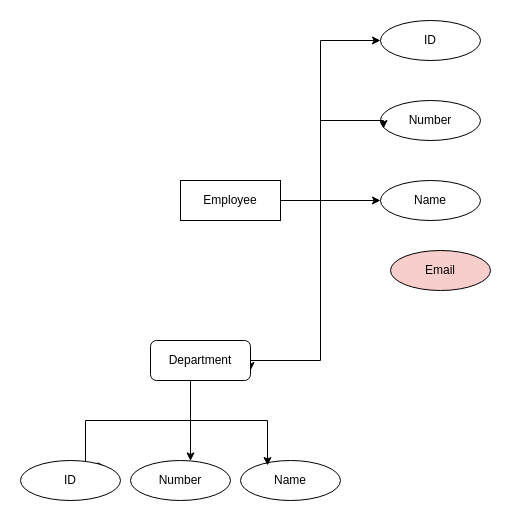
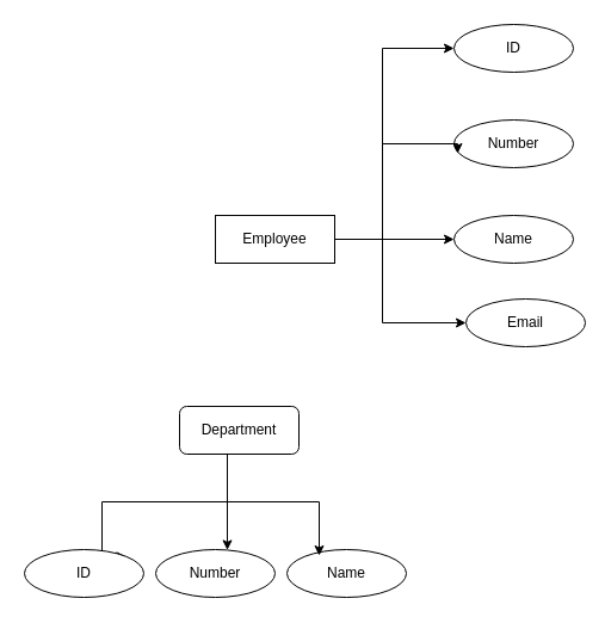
  <mxCell id="0" />
  <mxCell id="1" parent="0" />
  <mxCell id="2" style="edgeStyle=orthogonalEdgeStyle;rounded=0;orthogonalLoop=1;jettySize=auto;html=1;exitX=1;exitY=0.5;exitDx=0;exitDy=0;entryX=0;entryY=0.5;entryDx=0;entryDy=0;" edge="1" parent="1" source="6" target="12"><mxGeometry relative="1" as="geometry"><mxPoint x="147.68" y="115.86" as="sourcePoint" /><mxPoint x="312" y="116" as="targetPoint" /><Array as="points"><mxPoint x="320" y="200" /><mxPoint x="320" y="40" /></Array></mxGeometry></mxCell>
  <mxCell id="3" style="edgeStyle=orthogonalEdgeStyle;rounded=0;orthogonalLoop=1;jettySize=auto;html=1;" edge="1" parent="1" source="6" target="13"><mxGeometry relative="1" as="geometry" /></mxCell>
- <mxCell id="5" style="edgeStyle=orthogonalEdgeStyle;rounded=0;orthogonalLoop=1;jettySize=auto;html=1;entryX=1;entryY=0.75;entryDx=0;entryDy=0;" edge="1" parent="1" source="6" target="9"><mxGeometry relative="1" as="geometry"><Array as="points"><mxPoint x="320" y="200" /><mxPoint x="320" y="360" /><mxPoint x="250" y="360" /></Array></mxGeometry></mxCell>
+ <mxCell id="4" style="edgeStyle=orthogonalEdgeStyle;rounded=0;orthogonalLoop=1;jettySize=auto;html=1;entryX=0;entryY=0.5;entryDx=0;entryDy=0;" edge="1" parent="1" source="6" target="10"><mxGeometry relative="1" as="geometry"><Array as="points"><mxPoint x="320" y="200" /><mxPoint x="320" y="270" /></Array></mxGeometry></mxCell>
  <mxCell id="6" value="Employee" style="whiteSpace=wrap;html=1;align=center;" vertex="1" parent="1"><mxGeometry x="180" y="180" width="100" height="40" as="geometry" /></mxCell>
  <mxCell id="7" style="edgeStyle=orthogonalEdgeStyle;rounded=0;orthogonalLoop=1;jettySize=auto;html=1;" edge="1" parent="1" source="9" target="15"><mxGeometry relative="1" as="geometry"><Array as="points"><mxPoint x="190" y="420" /><mxPoint x="190" y="420" /></Array></mxGeometry></mxCell>
  <mxCell id="8" style="edgeStyle=orthogonalEdgeStyle;rounded=0;orthogonalLoop=1;jettySize=auto;html=1;entryX=1;entryY=0;entryDx=0;entryDy=0;" edge="1" parent="1" source="9" target="16"><mxGeometry relative="1" as="geometry"><Array as="points"><mxPoint x="190" y="420" /><mxPoint x="85" y="420" /><mxPoint x="85" y="466" /></Array></mxGeometry></mxCell>
  <mxCell id="9" value="Department" style="whiteSpace=wrap;html=1;align=center;rounded=1;" vertex="1" parent="1"><mxGeometry x="150" y="340" width="100" height="40" as="geometry" /></mxCell>
- <mxCell id="10" value="Email" style="ellipse;whiteSpace=wrap;html=1;align=center;fillColor=#f8cecc;" vertex="1" parent="1"><mxGeometry x="390" y="250" width="100" height="40" as="geometry" /></mxCell>
+ <mxCell id="10" value="Email" style="ellipse;whiteSpace=wrap;html=1;align=center;" vertex="1" parent="1"><mxGeometry x="390" y="250" width="100" height="40" as="geometry" /></mxCell>
  <mxCell id="11" value="Number" style="ellipse;whiteSpace=wrap;html=1;align=center;" vertex="1" parent="1"><mxGeometry x="380" y="100" width="100" height="40" as="geometry" /></mxCell>
  <mxCell id="12" value="ID" style="ellipse;whiteSpace=wrap;html=1;align=center;" vertex="1" parent="1"><mxGeometry x="380" y="20" width="100" height="40" as="geometry" /></mxCell>
  <mxCell id="13" value="Name" style="ellipse;whiteSpace=wrap;html=1;align=center;" vertex="1" parent="1"><mxGeometry x="380" y="180" width="100" height="40" as="geometry" /></mxCell>
  <mxCell id="14" style="edgeStyle=orthogonalEdgeStyle;rounded=0;orthogonalLoop=1;jettySize=auto;html=1;entryX=0.03;entryY=0.7;entryDx=0;entryDy=0;entryPerimeter=0;" edge="1" parent="1" source="6" target="11"><mxGeometry relative="1" as="geometry"><Array as="points"><mxPoint x="320" y="200" /><mxPoint x="320" y="120" /><mxPoint x="383" y="120" /></Array></mxGeometry></mxCell>
  <mxCell id="15" value="Number" style="ellipse;whiteSpace=wrap;html=1;align=center;" vertex="1" parent="1"><mxGeometry x="130" y="460" width="100" height="40" as="geometry" /></mxCell>
  <mxCell id="16" value="ID" style="ellipse;whiteSpace=wrap;html=1;align=center;" vertex="1" parent="1"><mxGeometry x="20" y="460" width="100" height="40" as="geometry" /></mxCell>
  <mxCell id="17" value="Name" style="ellipse;whiteSpace=wrap;html=1;align=center;" vertex="1" parent="1"><mxGeometry x="240" y="460" width="100" height="40" as="geometry" /></mxCell>
  <mxCell id="18" style="edgeStyle=orthogonalEdgeStyle;rounded=0;orthogonalLoop=1;jettySize=auto;html=1;entryX=0.27;entryY=0.125;entryDx=0;entryDy=0;entryPerimeter=0;" edge="1" parent="1" source="9" target="17"><mxGeometry relative="1" as="geometry"><Array as="points"><mxPoint x="190" y="420" /><mxPoint x="267" y="420" /></Array></mxGeometry></mxCell>
